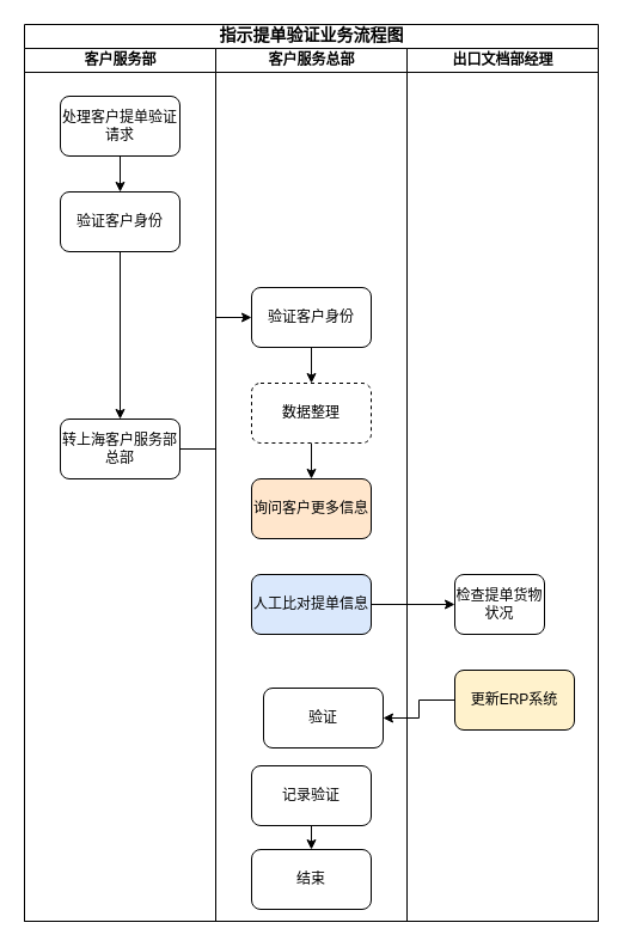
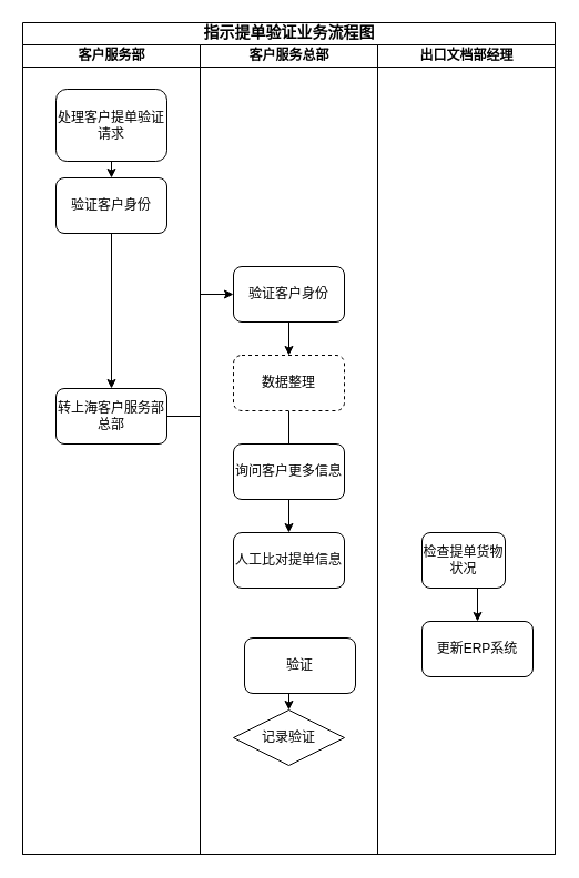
  <mxCell id="0" />
  <mxCell id="1" parent="0" />
  <mxCell id="2" value="&lt;font style=&quot;font-size: 14px;&quot;&gt;指示提单验证业务流程图&lt;/font&gt;" style="swimlane;html=1;childLayout=stackLayout;startSize=20;rounded=0;shadow=0;labelBackgroundColor=none;strokeWidth=1;fontFamily=Verdana;fontSize=8;align=center;" parent="1" vertex="1"><mxGeometry x="20" y="20" width="480" height="750" as="geometry" /></mxCell>
  <mxCell id="3" value="客户服务部" style="swimlane;html=1;startSize=20;" parent="2" vertex="1"><mxGeometry y="20" width="160" height="730" as="geometry" /></mxCell>
  <mxCell id="4" style="edgeStyle=orthogonalEdgeStyle;rounded=0;orthogonalLoop=1;jettySize=auto;html=1;exitX=0.5;exitY=1;exitDx=0;exitDy=0;entryX=0.5;entryY=0;entryDx=0;entryDy=0;" edge="1" parent="3" source="5" target="7"><mxGeometry relative="1" as="geometry" /></mxCell>
- <mxCell id="5" value="处理客户提单验证请求" style="rounded=1;whiteSpace=wrap;html=1;" vertex="1" parent="3"><mxGeometry x="30" y="40" width="100" height="50" as="geometry" /></mxCell>
+ <mxCell id="5" value="处理客户提单验证请求" style="rounded=1;whiteSpace=wrap;html=1;" vertex="1" parent="3"><mxGeometry x="30" y="40" width="100" height="65" as="geometry" /></mxCell>
  <mxCell id="6" style="edgeStyle=orthogonalEdgeStyle;rounded=0;orthogonalLoop=1;jettySize=auto;html=1;exitX=0.5;exitY=1;exitDx=0;exitDy=0;entryX=0.5;entryY=0;entryDx=0;entryDy=0;" edge="1" parent="3" source="7" target="8"><mxGeometry relative="1" as="geometry" /></mxCell>
  <mxCell id="7" value="验证客户身份" style="rounded=1;whiteSpace=wrap;html=1;" vertex="1" parent="3"><mxGeometry x="30" y="120" width="100" height="50" as="geometry" /></mxCell>
  <mxCell id="8" value="转上海客户服务部总部" style="rounded=1;whiteSpace=wrap;html=1;" vertex="1" parent="3"><mxGeometry x="30" y="310" width="100" height="50" as="geometry" /></mxCell>
  <mxCell id="9" value="客户服务总部" style="swimlane;html=1;startSize=20;" parent="2" vertex="1"><mxGeometry x="160" y="20" width="160" height="730" as="geometry" /></mxCell>
  <mxCell id="10" style="edgeStyle=orthogonalEdgeStyle;rounded=0;orthogonalLoop=1;jettySize=auto;html=1;exitX=0.5;exitY=1;exitDx=0;exitDy=0;entryX=0.5;entryY=0;entryDx=0;entryDy=0;" edge="1" parent="9" source="11" target="13"><mxGeometry relative="1" as="geometry" /></mxCell>
  <mxCell id="11" value="验证客户身份" style="rounded=1;whiteSpace=wrap;html=1;" vertex="1" parent="9"><mxGeometry x="30" y="200" width="100" height="50" as="geometry" /></mxCell>
- <mxCell id="12" style="edgeStyle=orthogonalEdgeStyle;rounded=0;orthogonalLoop=1;jettySize=auto;html=1;exitX=0.5;exitY=1;exitDx=0;exitDy=0;entryX=0.5;entryY=0;entryDx=0;entryDy=0;" edge="1" parent="9" source="13" target="15"><mxGeometry relative="1" as="geometry" /></mxCell>
+ <mxCell id="12" style="edgeStyle=orthogonalEdgeStyle;rounded=0;orthogonalLoop=1;jettySize=auto;html=1;exitX=0.5;exitY=1;exitDx=0;exitDy=0;entryX=0.5;entryY=0;entryDx=0;entryDy=0;endArrow=none;" edge="1" parent="9" source="13" target="15"><mxGeometry relative="1" as="geometry" /></mxCell>
  <mxCell id="13" value="数据整理" style="rounded=1;whiteSpace=wrap;html=1;dashed=1;" vertex="1" parent="9"><mxGeometry x="30" y="280" width="100" height="50" as="geometry" /></mxCell>
- <mxCell id="15" value="询问客户更多信息" style="rounded=1;whiteSpace=wrap;html=1;fillColor=#ffe6cc;" vertex="1" parent="9"><mxGeometry x="30" y="360" width="100" height="50" as="geometry" /></mxCell>
- <mxCell id="16" value="人工比对提单信息" style="rounded=1;whiteSpace=wrap;html=1;fillColor=#dae8fc;" vertex="1" parent="9"><mxGeometry x="30" y="440" width="100" height="50" as="geometry" /></mxCell>
+ <mxCell id="14" style="edgeStyle=orthogonalEdgeStyle;rounded=0;orthogonalLoop=1;jettySize=auto;html=1;exitX=0.5;exitY=1;exitDx=0;exitDy=0;entryX=0.5;entryY=0;entryDx=0;entryDy=0;" edge="1" parent="9" source="15" target="16"><mxGeometry relative="1" as="geometry" /></mxCell>
+ <mxCell id="15" value="询问客户更多信息" style="rounded=1;whiteSpace=wrap;html=1;" vertex="1" parent="9"><mxGeometry x="30" y="360" width="100" height="50" as="geometry" /></mxCell>
+ <mxCell id="16" value="人工比对提单信息" style="rounded=1;whiteSpace=wrap;html=1;" vertex="1" parent="9"><mxGeometry x="30" y="440" width="100" height="50" as="geometry" /></mxCell>
+ <mxCell id="17" style="edgeStyle=orthogonalEdgeStyle;rounded=0;orthogonalLoop=1;jettySize=auto;html=1;exitX=0.5;exitY=1;exitDx=0;exitDy=0;entryX=0.5;entryY=0;entryDx=0;entryDy=0;" edge="1" parent="9" source="18" target="20"><mxGeometry relative="1" as="geometry" /></mxCell>
  <mxCell id="18" value="验证" style="rounded=1;whiteSpace=wrap;html=1;" vertex="1" parent="9"><mxGeometry x="40" y="535" width="100" height="50" as="geometry" /></mxCell>
- <mxCell id="19" style="edgeStyle=orthogonalEdgeStyle;rounded=0;orthogonalLoop=1;jettySize=auto;html=1;exitX=0.5;exitY=1;exitDx=0;exitDy=0;entryX=0.5;entryY=0;entryDx=0;entryDy=0;" edge="1" parent="9" source="20" target="21"><mxGeometry relative="1" as="geometry" /></mxCell>
- <mxCell id="20" value="记录验证" style="rounded=1;whiteSpace=wrap;html=1;" vertex="1" parent="9"><mxGeometry x="30" y="600" width="100" height="50" as="geometry" /></mxCell>
- <mxCell id="21" value="结束" style="rounded=1;whiteSpace=wrap;html=1;" vertex="1" parent="9"><mxGeometry x="30" y="670" width="100" height="50" as="geometry" /></mxCell>
+ <mxCell id="20" value="记录验证" style="rhombus;whiteSpace=wrap;html=1;" vertex="1" parent="9"><mxGeometry x="30" y="600" width="100" height="50" as="geometry" /></mxCell>
  <mxCell id="22" value="出口文档部经理" style="swimlane;html=1;startSize=20;" parent="2" vertex="1"><mxGeometry x="320" y="20" width="160" height="730" as="geometry" /></mxCell>
+ <mxCell id="23" style="edgeStyle=orthogonalEdgeStyle;rounded=0;orthogonalLoop=1;jettySize=auto;html=1;exitX=0.5;exitY=1;exitDx=0;exitDy=0;entryX=0.5;entryY=0;entryDx=0;entryDy=0;" edge="1" parent="22" source="24" target="25"><mxGeometry relative="1" as="geometry" /></mxCell>
  <mxCell id="24" value="检查提单货物状况" style="rounded=1;whiteSpace=wrap;html=1;" vertex="1" parent="22"><mxGeometry x="40" y="440" width="75" height="50" as="geometry" /></mxCell>
- <mxCell id="25" value="更新ERP系统" style="rounded=1;whiteSpace=wrap;html=1;fillColor=#fff2cc;" vertex="1" parent="22"><mxGeometry x="40" y="520" width="100" height="50" as="geometry" /></mxCell>
+ <mxCell id="25" value="更新ERP系统" style="rounded=1;whiteSpace=wrap;html=1;" vertex="1" parent="22"><mxGeometry x="40" y="520" width="100" height="50" as="geometry" /></mxCell>
  <mxCell id="26" style="edgeStyle=orthogonalEdgeStyle;rounded=0;orthogonalLoop=1;jettySize=auto;html=1;exitX=1;exitY=0.5;exitDx=0;exitDy=0;entryX=0;entryY=0.5;entryDx=0;entryDy=0;" edge="1" parent="2" source="8" target="11"><mxGeometry relative="1" as="geometry" /></mxCell>
- <mxCell id="27" style="edgeStyle=orthogonalEdgeStyle;rounded=0;orthogonalLoop=1;jettySize=auto;html=1;exitX=1;exitY=0.5;exitDx=0;exitDy=0;entryX=0;entryY=0.5;entryDx=0;entryDy=0;" edge="1" parent="2" source="16" target="24"><mxGeometry relative="1" as="geometry" /></mxCell>
- <mxCell id="28" style="edgeStyle=orthogonalEdgeStyle;rounded=0;orthogonalLoop=1;jettySize=auto;html=1;exitX=0;exitY=0.5;exitDx=0;exitDy=0;entryX=1;entryY=0.5;entryDx=0;entryDy=0;" edge="1" parent="2" source="25" target="18"><mxGeometry relative="1" as="geometry" /></mxCell>
